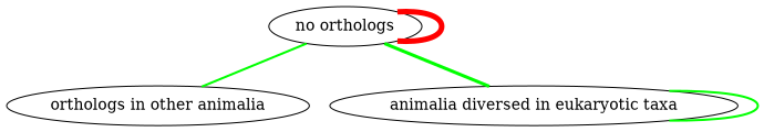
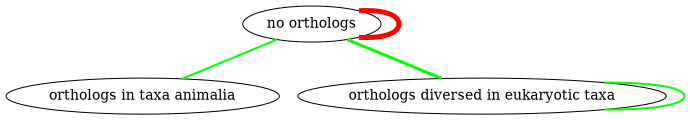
  graph {
    edge [color=green penwidth=2]
    "no orthologs"
-   "orthologs in other animalia"
-   "orthologs diversed in eukaryotic taxa" [label="animalia diversed in eukaryotic taxa"]
+   "orthologs in other animalia" [label="orthologs in taxa animalia"]
+   "orthologs diversed in eukaryotic taxa"
    "no orthologs" -- "no orthologs" [color=red penwidth=5]
    "no orthologs" -- "orthologs in other animalia"
    "no orthologs" -- "orthologs diversed in eukaryotic taxa" [penwidth=3]
    "orthologs diversed in eukaryotic taxa" -- "orthologs diversed in eukaryotic taxa"
  }
